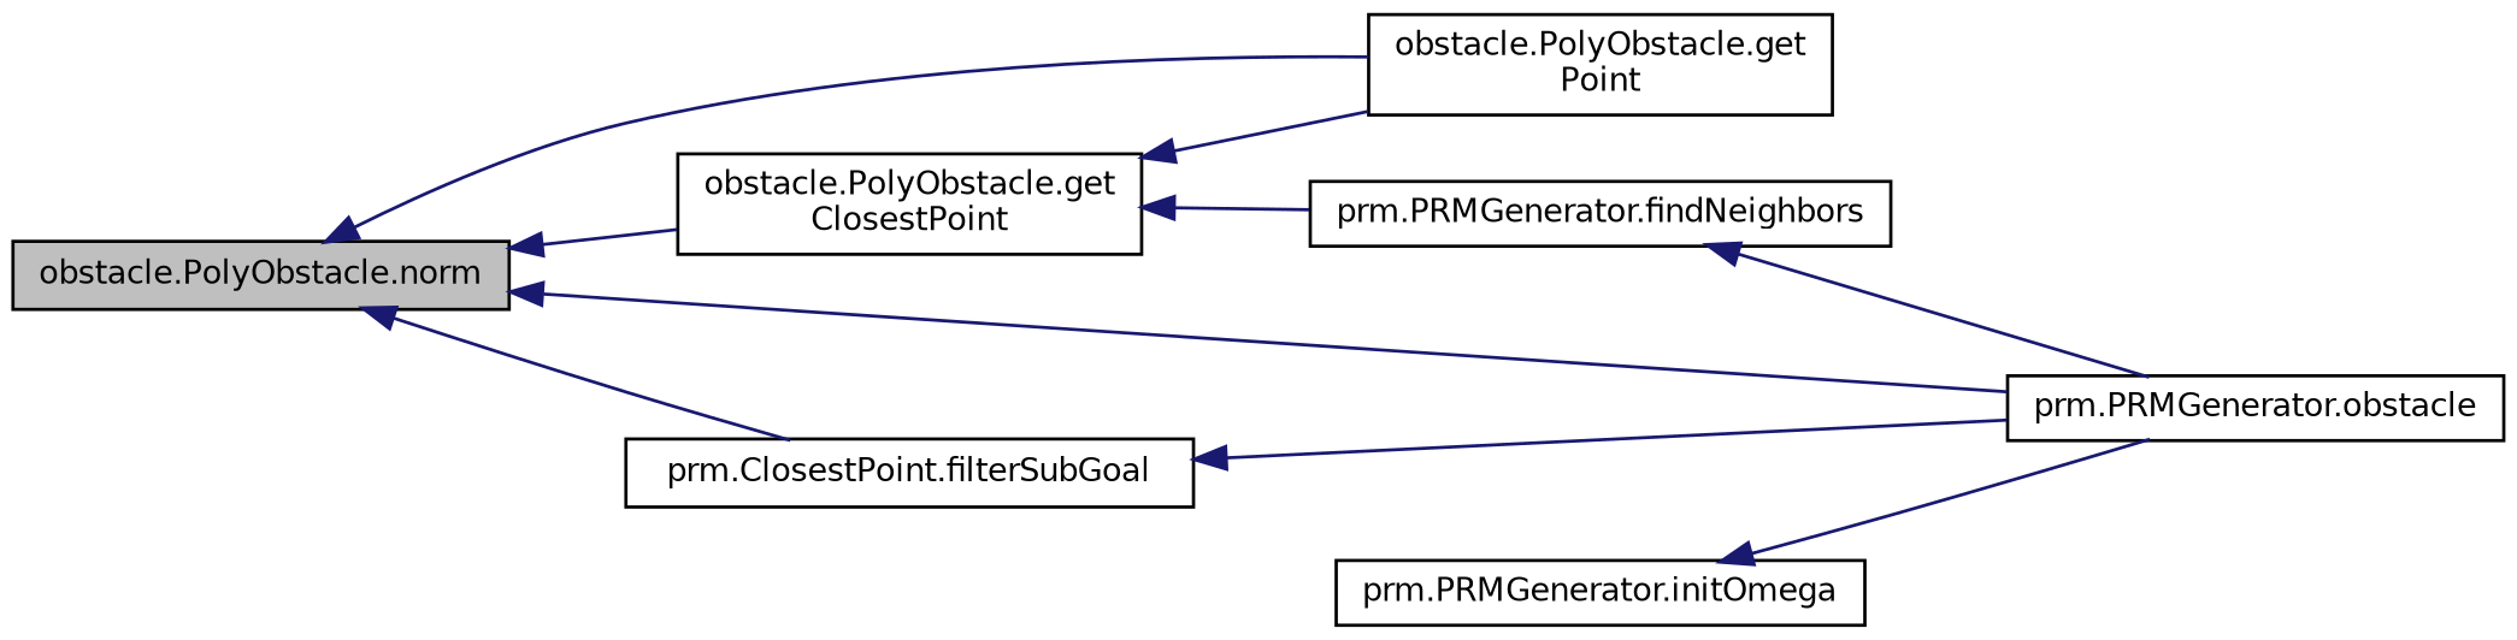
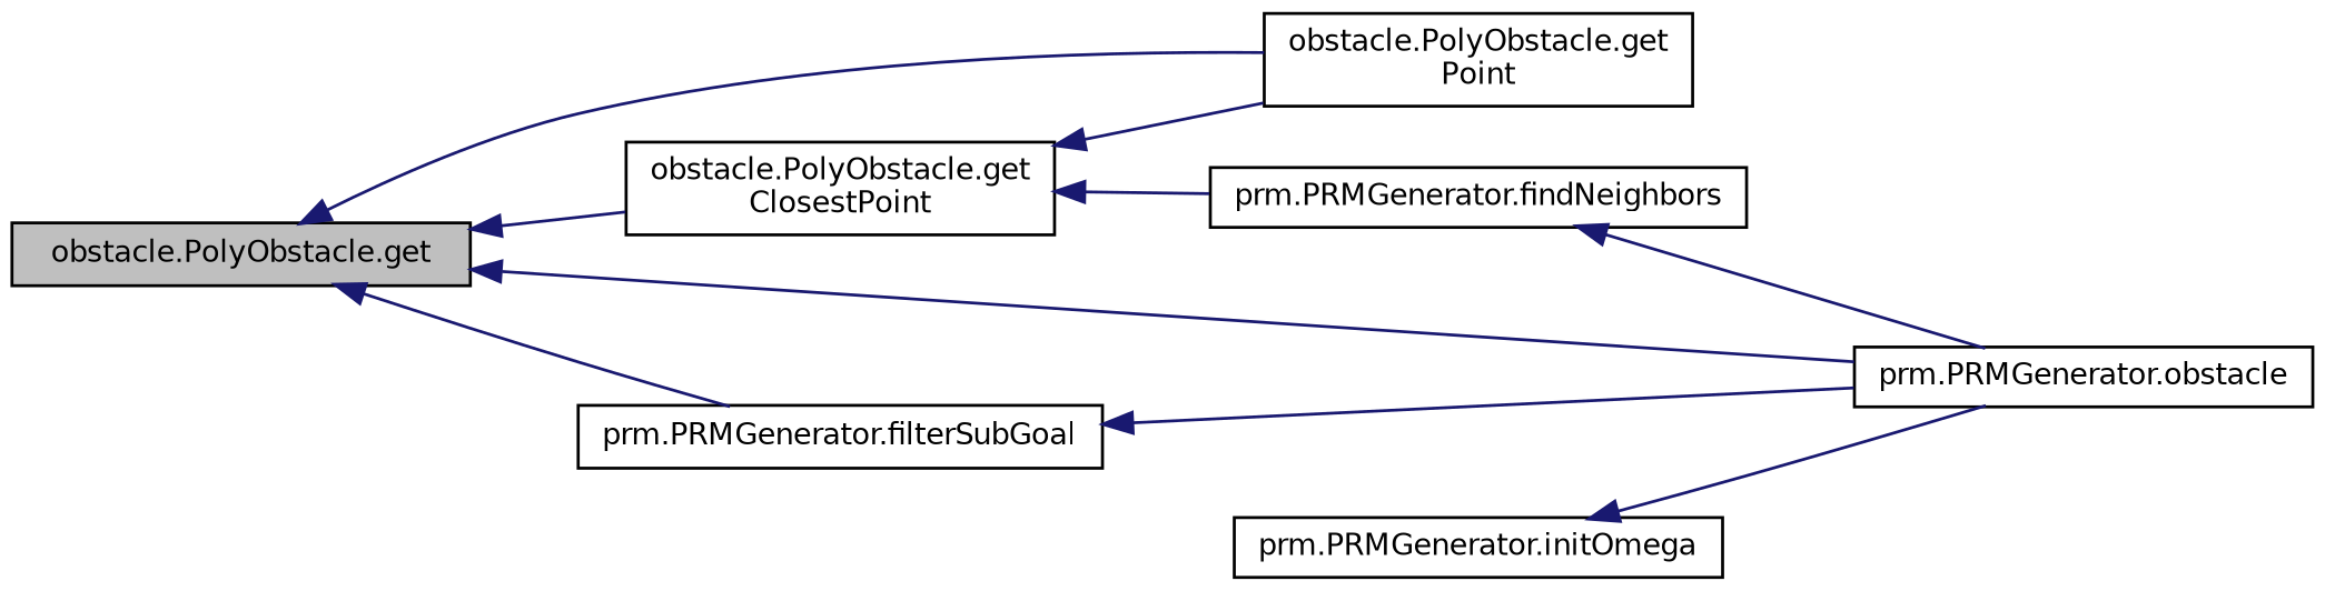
  digraph {
    rankdir=LR
    node [color=black fillcolor=white fontname=Helvetica fontsize=10 shape=record style=filled]
    edge [color=midnightblue dir=back fontname=Helvetica fontsize=10 labelfontname=Helvetica labelfontsize=10 style=solid]
-   n1 [fillcolor=grey75 fontcolor=black height=0.2 label="obstacle.PolyObstacle.norm" width=0.4]
+   n1 [fillcolor=grey75 fontcolor=black height=0.2 label="obstacle.PolyObstacle.get" width=0.4]
    n2 [height=0.2 label="obstacle.PolyObstacle.get\lClosestPoint" width=0.4]
    n3 [height=0.2 label="obstacle.PolyObstacle.get\lPoint" width=0.4]
    n4 [height=0.2 label="prm.PRMGenerator.obstacle" width=0.4]
-   n5 [height=0.2 label="prm.ClosestPoint.filterSubGoal" width=0.4]
+   n5 [height=0.2 label="prm.PRMGenerator.filterSubGoal" width=0.4]
    n6 [height=0.2 label="prm.PRMGenerator.findNeighbors" width=0.4]
    n7 [height=0.2 label="prm.PRMGenerator.initOmega" width=0.4]
    n1 -> n2
    n1 -> n3
    n1 -> n4
    n1 -> n5
    n2 -> n3
    n2 -> n6
    n5 -> n4
    n6 -> n4
    n7 -> n4
  }
